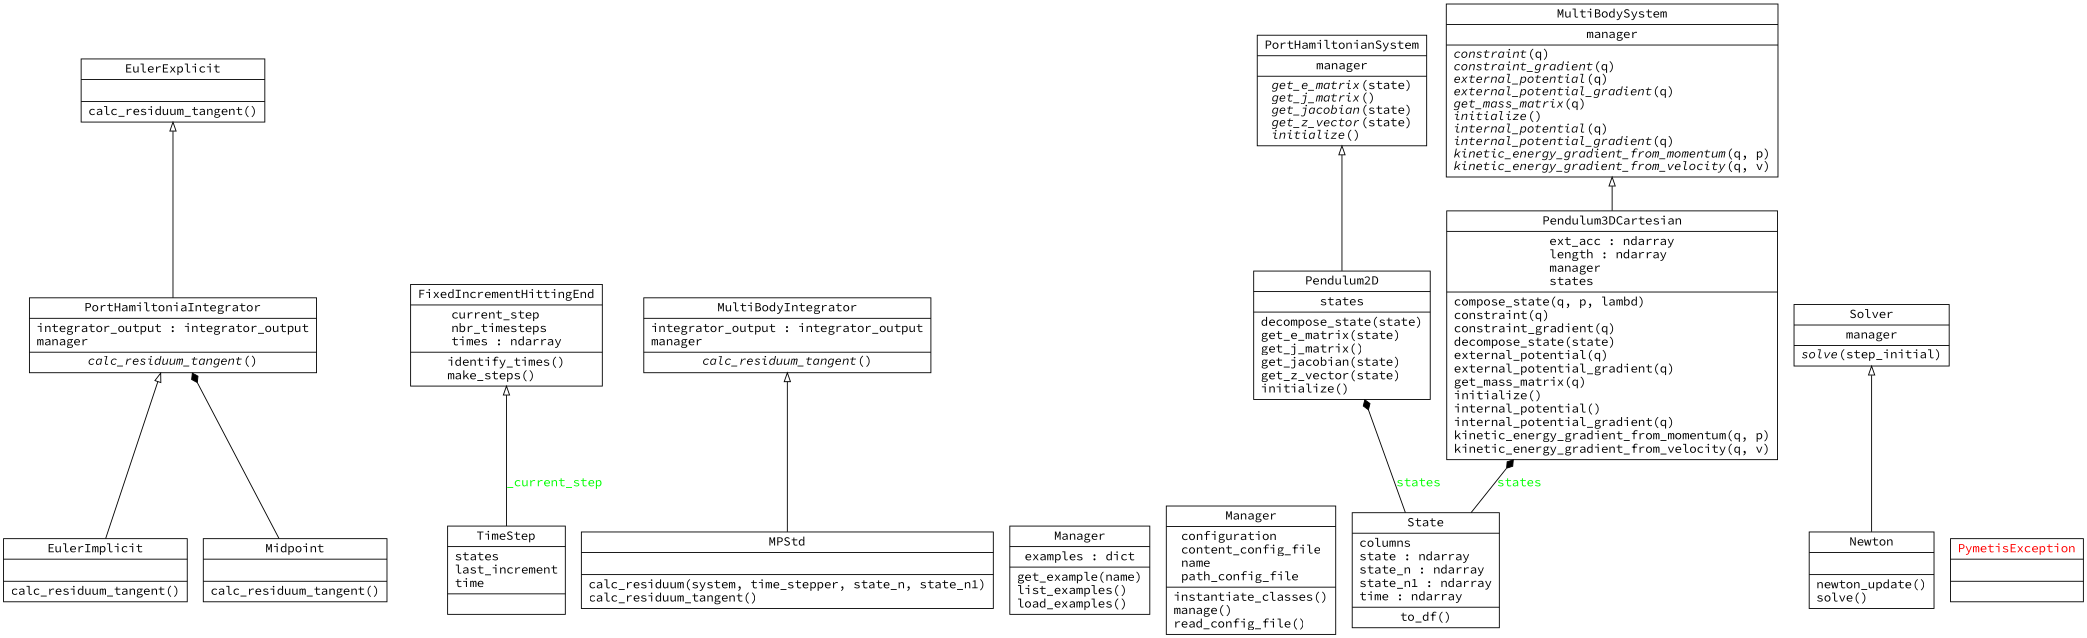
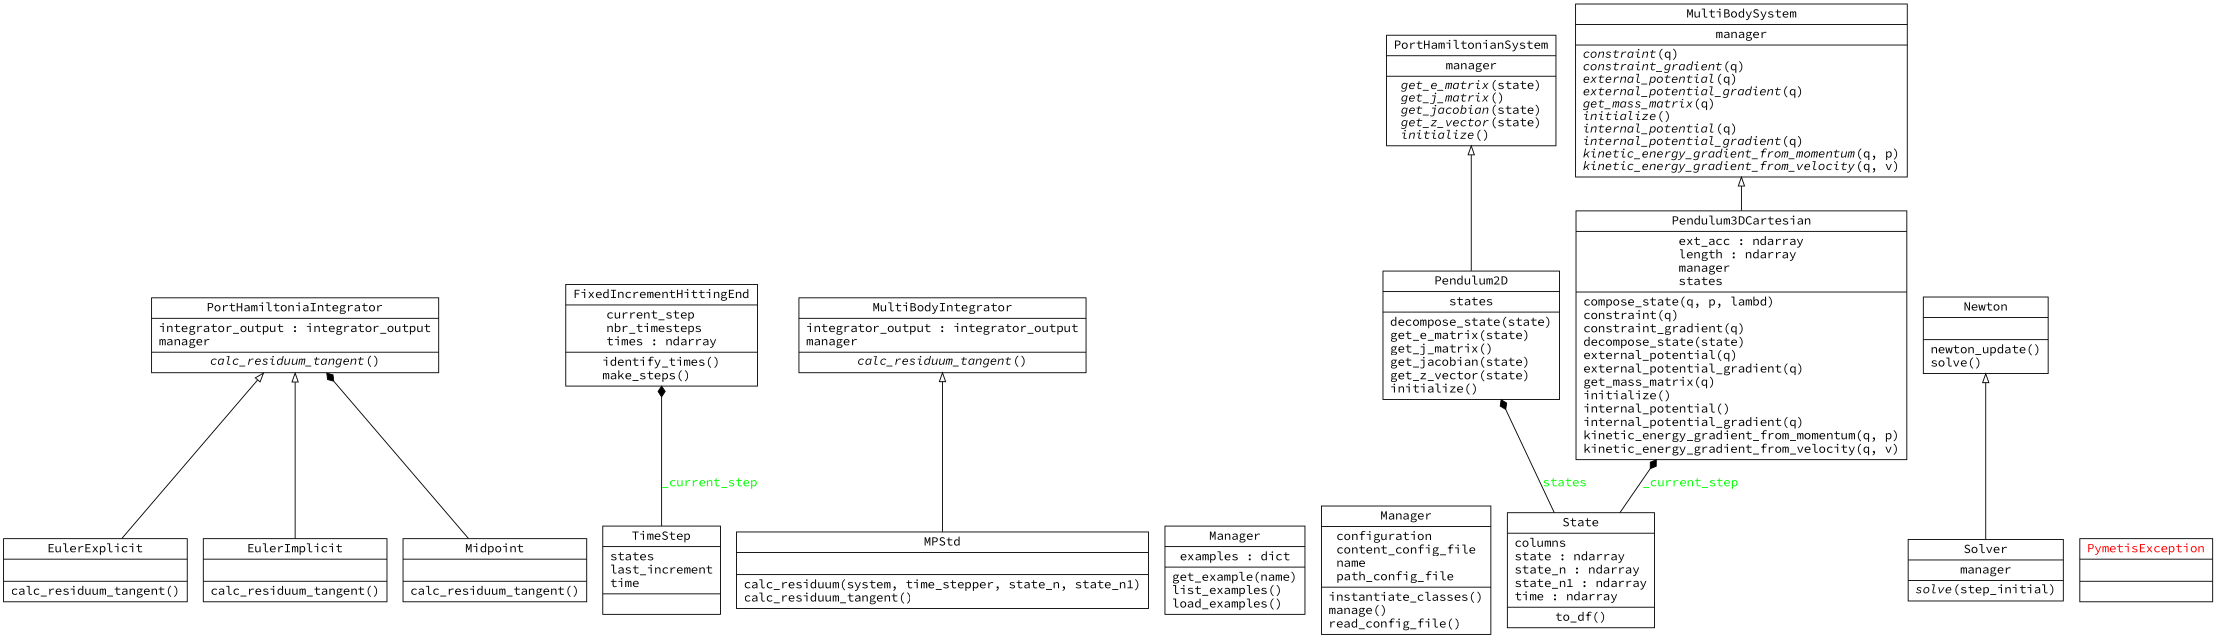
  digraph {
    fontname="Source Code Pro"
    rankdir=BT
    node [color=black fontcolor=black fontname="Source Code Pro" shape=record style=solid]
    edge [arrowhead=empty arrowtail=none fontname="Source Code Pro"]
    n1 [label=<{EulerExplicit|<br ALIGN="LEFT"/>|calc_residuum_tangent()<br ALIGN="LEFT"/>}>]
    n2 [label=<{PortHamiltoniaIntegrator|integrator_output : integrator_output<br ALIGN="LEFT"/>manager<br ALIGN="LEFT"/>|<I>calc_residuum_tangent</I>()<br ALIGN="LEFT"/>}>]
    n3 [label=<{EulerImplicit|<br ALIGN="LEFT"/>|calc_residuum_tangent()<br ALIGN="LEFT"/>}>]
    n4 [label=<{FixedIncrementHittingEnd|current_step<br ALIGN="LEFT"/>nbr_timesteps<br ALIGN="LEFT"/>times : ndarray<br ALIGN="LEFT"/>|identify_times()<br ALIGN="LEFT"/>make_steps()<br ALIGN="LEFT"/>}>]
    n5 [label=<{MPStd|<br ALIGN="LEFT"/>|calc_residuum(system, time_stepper, state_n, state_n1)<br ALIGN="LEFT"/>calc_residuum_tangent()<br ALIGN="LEFT"/>}>]
    n6 [label=<{MultiBodyIntegrator|integrator_output : integrator_output<br ALIGN="LEFT"/>manager<br ALIGN="LEFT"/>|<I>calc_residuum_tangent</I>()<br ALIGN="LEFT"/>}>]
    n7 [label=<{Manager|examples : dict<br ALIGN="LEFT"/>|get_example(name)<br ALIGN="LEFT"/>list_examples()<br ALIGN="LEFT"/>load_examples()<br ALIGN="LEFT"/>}>]
    n8 [label=<{Manager|configuration<br ALIGN="LEFT"/>content_config_file<br ALIGN="LEFT"/>name<br ALIGN="LEFT"/>path_config_file<br ALIGN="LEFT"/>|instantiate_classes()<br ALIGN="LEFT"/>manage()<br ALIGN="LEFT"/>read_config_file()<br ALIGN="LEFT"/>}>]
    n9 [label=<{Midpoint|<br ALIGN="LEFT"/>|calc_residuum_tangent()<br ALIGN="LEFT"/>}>]
    n10 [label=<{MultiBodySystem|manager<br ALIGN="LEFT"/>|<I>constraint</I>(q)<br ALIGN="LEFT"/><I>constraint_gradient</I>(q)<br ALIGN="LEFT"/><I>external_potential</I>(q)<br ALIGN="LEFT"/><I>external_potential_gradient</I>(q)<br ALIGN="LEFT"/><I>get_mass_matrix</I>(q)<br ALIGN="LEFT"/><I>initialize</I>()<br ALIGN="LEFT"/><I>internal_potential</I>(q)<br ALIGN="LEFT"/><I>internal_potential_gradient</I>(q)<br ALIGN="LEFT"/><I>kinetic_energy_gradient_from_momentum</I>(q, p)<br ALIGN="LEFT"/><I>kinetic_energy_gradient_from_velocity</I>(q, v)<br ALIGN="LEFT"/>}>]
    n11 [label=<{Newton|<br ALIGN="LEFT"/>|newton_update()<br ALIGN="LEFT"/>solve()<br ALIGN="LEFT"/>}>]
    n12 [label=<{Solver|manager<br ALIGN="LEFT"/>|<I>solve</I>(step_initial)<br ALIGN="LEFT"/>}>]
    n13 [label=<{Pendulum2D|states<br ALIGN="LEFT"/>|decompose_state(state)<br ALIGN="LEFT"/>get_e_matrix(state)<br ALIGN="LEFT"/>get_j_matrix()<br ALIGN="LEFT"/>get_jacobian(state)<br ALIGN="LEFT"/>get_z_vector(state)<br ALIGN="LEFT"/>initialize()<br ALIGN="LEFT"/>}>]
    n14 [label=<{PortHamiltonianSystem|manager<br ALIGN="LEFT"/>|<I>get_e_matrix</I>(state)<br ALIGN="LEFT"/><I>get_j_matrix</I>()<br ALIGN="LEFT"/><I>get_jacobian</I>(state)<br ALIGN="LEFT"/><I>get_z_vector</I>(state)<br ALIGN="LEFT"/><I>initialize</I>()<br ALIGN="LEFT"/>}>]
    n15 [label=<{Pendulum3DCartesian|ext_acc : ndarray<br ALIGN="LEFT"/>length : ndarray<br ALIGN="LEFT"/>manager<br ALIGN="LEFT"/>states<br ALIGN="LEFT"/>|compose_state(q, p, lambd)<br ALIGN="LEFT"/>constraint(q)<br ALIGN="LEFT"/>constraint_gradient(q)<br ALIGN="LEFT"/>decompose_state(state)<br ALIGN="LEFT"/>external_potential(q)<br ALIGN="LEFT"/>external_potential_gradient(q)<br ALIGN="LEFT"/>get_mass_matrix(q)<br ALIGN="LEFT"/>initialize()<br ALIGN="LEFT"/>internal_potential()<br ALIGN="LEFT"/>internal_potential_gradient(q)<br ALIGN="LEFT"/>kinetic_energy_gradient_from_momentum(q, p)<br ALIGN="LEFT"/>kinetic_energy_gradient_from_velocity(q, v)<br ALIGN="LEFT"/>}>]
    n16 [fontcolor=red label=<{PymetisException|<br ALIGN="LEFT"/>|}>]
    n17 [label=<{State|columns<br ALIGN="LEFT"/>state : ndarray<br ALIGN="LEFT"/>state_n : ndarray<br ALIGN="LEFT"/>state_n1 : ndarray<br ALIGN="LEFT"/>time : ndarray<br ALIGN="LEFT"/>|to_df()<br ALIGN="LEFT"/>}>]
    n18 [label=<{TimeStep|states<br ALIGN="LEFT"/>last_increment<br ALIGN="LEFT"/>time<br ALIGN="LEFT"/>|}>]
-   n2 -> n1
+   n1 -> n2
    n3 -> n2
    n5 -> n6
    n9 -> n2 [arrowhead=diamond]
-   n11 -> n12
+   n12 -> n11
    n13 -> n14
    n15 -> n10
    n17 -> n13 [arrowhead=diamond fontcolor=green label=states style=solid]
-   n17 -> n15 [arrowhead=diamond fontcolor=green label=states style=solid]
-   n18 -> n4 [fontcolor=green label=_current_step style=solid]
+   n17 -> n15 [arrowhead=diamond fontcolor=green label=_current_step style=solid]
+   n18 -> n4 [arrowhead=diamond fontcolor=green label=_current_step style=solid]
  }
